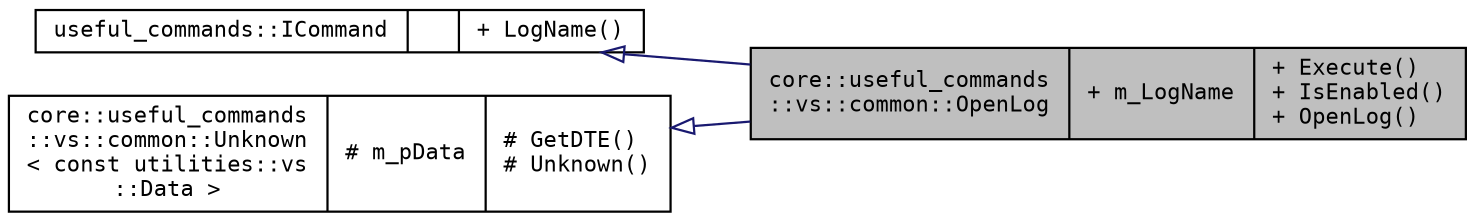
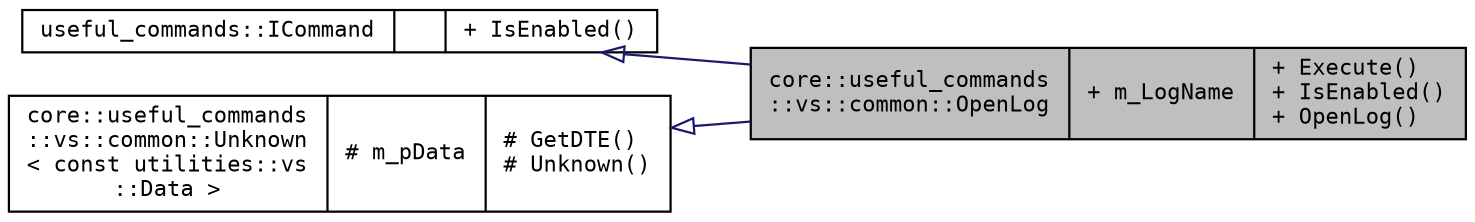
  digraph {
    rankdir=LR
    fontname="DejaVu Sans Mono"
    node [color=black fillcolor=white fontname="DejaVu Sans Mono" fontsize=10 shape=record style=filled]
    edge [arrowtail=onormal color=midnightblue dir=back fontname="DejaVu Sans Mono" fontsize=10 labelfontname=Verdana labelfontsize=10 style=solid]
    n1 [fillcolor=grey75 fontcolor=black height=0.2 label="{core::useful_commands\l::vs::common::OpenLog\n|+ m_LogName\l|+ Execute()\l+ IsEnabled()\l+ OpenLog()\l}" width=0.4]
-   n2 [height=0.2 label="{useful_commands::ICommand\n||+ LogName()\l}" width=0.4]
+   n2 [height=0.2 label="{useful_commands::ICommand\n||+ IsEnabled()\l}" width=0.4]
    n3 [height=0.2 label="{core::useful_commands\l::vs::common::Unknown\l\< const utilities::vs\l::Data \>\n|# m_pData\l|# GetDTE()\l# Unknown()\l}" width=0.4]
    n2 -> n1
    n3 -> n1
  }
